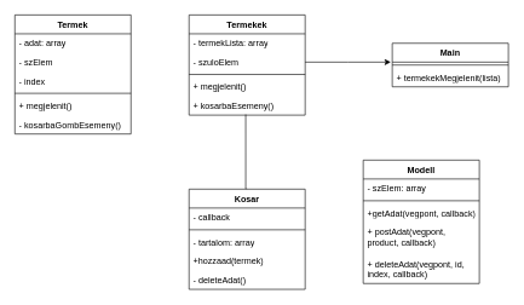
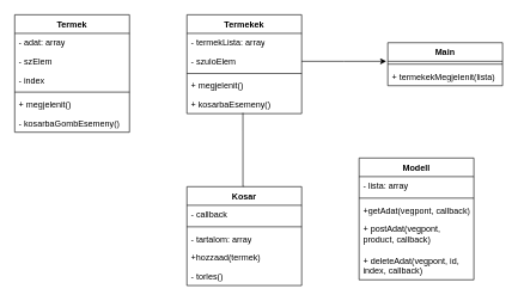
  <mxCell id="0" />
  <mxCell id="1" parent="0" />
  <mxCell id="2" value="Termek" style="swimlane;fontStyle=1;align=center;verticalAlign=top;childLayout=stackLayout;horizontal=1;startSize=26;horizontalStack=0;resizeParent=1;resizeParentMax=0;resizeLast=0;collapsible=1;marginBottom=0;whiteSpace=wrap;html=1;" parent="1" vertex="1"><mxGeometry x="20" y="20" width="160" height="164" as="geometry" /></mxCell>
  <mxCell id="3" value="- adat: array" style="text;strokeColor=none;fillColor=none;align=left;verticalAlign=top;spacingLeft=4;spacingRight=4;overflow=hidden;rotatable=0;points=[[0,0.5],[1,0.5]];portConstraint=eastwest;whiteSpace=wrap;html=1;" parent="2" vertex="1"><mxGeometry y="26" width="160" height="26" as="geometry" /></mxCell>
  <mxCell id="4" value="- szElem" style="text;strokeColor=none;fillColor=none;align=left;verticalAlign=top;spacingLeft=4;spacingRight=4;overflow=hidden;rotatable=0;points=[[0,0.5],[1,0.5]];portConstraint=eastwest;whiteSpace=wrap;html=1;" parent="2" vertex="1"><mxGeometry y="52" width="160" height="26" as="geometry" /></mxCell>
  <mxCell id="5" value="- index" style="text;strokeColor=none;fillColor=none;align=left;verticalAlign=top;spacingLeft=4;spacingRight=4;overflow=hidden;rotatable=0;points=[[0,0.5],[1,0.5]];portConstraint=eastwest;whiteSpace=wrap;html=1;" parent="2" vertex="1"><mxGeometry y="78" width="160" height="26" as="geometry" /></mxCell>
  <mxCell id="6" value="" style="line;strokeWidth=1;fillColor=none;align=left;verticalAlign=middle;spacingTop=-1;spacingLeft=3;spacingRight=3;rotatable=0;labelPosition=right;points=[];portConstraint=eastwest;strokeColor=inherit;" parent="2" vertex="1"><mxGeometry y="104" width="160" height="8" as="geometry" /></mxCell>
  <mxCell id="7" value="+ megjelenit()" style="text;strokeColor=none;fillColor=none;align=left;verticalAlign=top;spacingLeft=4;spacingRight=4;overflow=hidden;rotatable=0;points=[[0,0.5],[1,0.5]];portConstraint=eastwest;whiteSpace=wrap;html=1;" parent="2" vertex="1"><mxGeometry y="112" width="160" height="26" as="geometry" /></mxCell>
  <mxCell id="8" value="- kosarbaGombEsemeny()" style="text;strokeColor=none;fillColor=none;align=left;verticalAlign=top;spacingLeft=4;spacingRight=4;overflow=hidden;rotatable=0;points=[[0,0.5],[1,0.5]];portConstraint=eastwest;whiteSpace=wrap;html=1;" parent="2" vertex="1"><mxGeometry y="138" width="160" height="26" as="geometry" /></mxCell>
  <mxCell id="9" value="Termekek" style="swimlane;fontStyle=1;align=center;verticalAlign=top;childLayout=stackLayout;horizontal=1;startSize=26;horizontalStack=0;resizeParent=1;resizeParentMax=0;resizeLast=0;collapsible=1;marginBottom=0;whiteSpace=wrap;html=1;" parent="1" vertex="1"><mxGeometry x="260" y="20" width="160" height="138" as="geometry" /></mxCell>
  <mxCell id="10" value="- termekLista: array" style="text;strokeColor=none;fillColor=none;align=left;verticalAlign=top;spacingLeft=4;spacingRight=4;overflow=hidden;rotatable=0;points=[[0,0.5],[1,0.5]];portConstraint=eastwest;whiteSpace=wrap;html=1;" parent="9" vertex="1"><mxGeometry y="26" width="160" height="26" as="geometry" /></mxCell>
  <mxCell id="11" value="- szuloElem" style="text;strokeColor=none;fillColor=none;align=left;verticalAlign=top;spacingLeft=4;spacingRight=4;overflow=hidden;rotatable=0;points=[[0,0.5],[1,0.5]];portConstraint=eastwest;whiteSpace=wrap;html=1;" parent="9" vertex="1"><mxGeometry y="52" width="160" height="26" as="geometry" /></mxCell>
  <mxCell id="12" value="" style="line;strokeWidth=1;fillColor=none;align=left;verticalAlign=middle;spacingTop=-1;spacingLeft=3;spacingRight=3;rotatable=0;labelPosition=right;points=[];portConstraint=eastwest;strokeColor=inherit;" parent="9" vertex="1"><mxGeometry y="78" width="160" height="8" as="geometry" /></mxCell>
  <mxCell id="13" value="+ megjelenit()" style="text;strokeColor=none;fillColor=none;align=left;verticalAlign=top;spacingLeft=4;spacingRight=4;overflow=hidden;rotatable=0;points=[[0,0.5],[1,0.5]];portConstraint=eastwest;whiteSpace=wrap;html=1;" parent="9" vertex="1"><mxGeometry y="86" width="160" height="26" as="geometry" /></mxCell>
  <mxCell id="14" value="+ kosarbaEsemeny()" style="text;strokeColor=none;fillColor=none;align=left;verticalAlign=top;spacingLeft=4;spacingRight=4;overflow=hidden;rotatable=0;points=[[0,0.5],[1,0.5]];portConstraint=eastwest;whiteSpace=wrap;html=1;" parent="9" vertex="1"><mxGeometry y="112" width="160" height="26" as="geometry" /></mxCell>
  <mxCell id="15" style="edgeStyle=orthogonalEdgeStyle;rounded=0;orthogonalLoop=1;jettySize=auto;html=1;entryX=0.488;entryY=0.962;entryDx=0;entryDy=0;entryPerimeter=0;exitX=0.5;exitY=0;exitDx=0;exitDy=0;endArrow=none;" parent="1" source="16" target="14" edge="1"><mxGeometry relative="1" as="geometry"><mxPoint x="380" y="170" as="targetPoint" /><Array as="points"><mxPoint x="338" y="260" /></Array></mxGeometry></mxCell>
  <mxCell id="16" value="Kosar" style="swimlane;fontStyle=1;align=center;verticalAlign=top;childLayout=stackLayout;horizontal=1;startSize=26;horizontalStack=0;resizeParent=1;resizeParentMax=0;resizeLast=0;collapsible=1;marginBottom=0;whiteSpace=wrap;html=1;" parent="1" vertex="1"><mxGeometry x="260" y="260" width="160" height="138" as="geometry" /></mxCell>
  <mxCell id="17" value="- callback" style="text;strokeColor=none;fillColor=none;align=left;verticalAlign=top;spacingLeft=4;spacingRight=4;overflow=hidden;rotatable=0;points=[[0,0.5],[1,0.5]];portConstraint=eastwest;whiteSpace=wrap;html=1;" parent="16" vertex="1"><mxGeometry y="26" width="160" height="26" as="geometry" /></mxCell>
  <mxCell id="18" value="" style="line;strokeWidth=1;fillColor=none;align=left;verticalAlign=middle;spacingTop=-1;spacingLeft=3;spacingRight=3;rotatable=0;labelPosition=right;points=[];portConstraint=eastwest;strokeColor=inherit;" parent="16" vertex="1"><mxGeometry y="52" width="160" height="8" as="geometry" /></mxCell>
  <mxCell id="19" value="- tartalom: array" style="text;strokeColor=none;fillColor=none;align=left;verticalAlign=top;spacingLeft=4;spacingRight=4;overflow=hidden;rotatable=0;points=[[0,0.5],[1,0.5]];portConstraint=eastwest;whiteSpace=wrap;html=1;" parent="16" vertex="1"><mxGeometry y="60" width="160" height="26" as="geometry" /></mxCell>
  <mxCell id="20" value="+hozzaad(termek)" style="text;strokeColor=none;fillColor=none;align=left;verticalAlign=top;spacingLeft=4;spacingRight=4;overflow=hidden;rotatable=0;points=[[0,0.5],[1,0.5]];portConstraint=eastwest;whiteSpace=wrap;html=1;" parent="16" vertex="1"><mxGeometry y="86" width="160" height="26" as="geometry" /></mxCell>
- <mxCell id="21" value="- deleteAdat()" style="text;strokeColor=none;fillColor=none;align=left;verticalAlign=top;spacingLeft=4;spacingRight=4;overflow=hidden;rotatable=0;points=[[0,0.5],[1,0.5]];portConstraint=eastwest;whiteSpace=wrap;html=1;" parent="16" vertex="1"><mxGeometry y="112" width="160" height="26" as="geometry" /></mxCell>
+ <mxCell id="21" value="- torles()" style="text;strokeColor=none;fillColor=none;align=left;verticalAlign=top;spacingLeft=4;spacingRight=4;overflow=hidden;rotatable=0;points=[[0,0.5],[1,0.5]];portConstraint=eastwest;whiteSpace=wrap;html=1;" parent="16" vertex="1"><mxGeometry y="112" width="160" height="26" as="geometry" /></mxCell>
  <mxCell id="22" value="Modell" style="swimlane;fontStyle=1;align=center;verticalAlign=top;childLayout=stackLayout;horizontal=1;startSize=26;horizontalStack=0;resizeParent=1;resizeParentMax=0;resizeLast=0;collapsible=1;marginBottom=0;whiteSpace=wrap;html=1;" parent="1" vertex="1"><mxGeometry x="500" y="220" width="160" height="170" as="geometry" /></mxCell>
- <mxCell id="23" value="- szElem: array" style="text;strokeColor=none;fillColor=none;align=left;verticalAlign=top;spacingLeft=4;spacingRight=4;overflow=hidden;rotatable=0;points=[[0,0.5],[1,0.5]];portConstraint=eastwest;whiteSpace=wrap;html=1;" parent="22" vertex="1"><mxGeometry y="26" width="160" height="26" as="geometry" /></mxCell>
+ <mxCell id="23" value="- lista: array" style="text;strokeColor=none;fillColor=none;align=left;verticalAlign=top;spacingLeft=4;spacingRight=4;overflow=hidden;rotatable=0;points=[[0,0.5],[1,0.5]];portConstraint=eastwest;whiteSpace=wrap;html=1;" parent="22" vertex="1"><mxGeometry y="26" width="160" height="26" as="geometry" /></mxCell>
  <mxCell id="24" value="" style="line;strokeWidth=1;fillColor=none;align=left;verticalAlign=middle;spacingTop=-1;spacingLeft=3;spacingRight=3;rotatable=0;labelPosition=right;points=[];portConstraint=eastwest;strokeColor=inherit;" parent="22" vertex="1"><mxGeometry y="52" width="160" height="8" as="geometry" /></mxCell>
  <mxCell id="25" value="+getAdat(vegpont, callback)" style="text;strokeColor=none;fillColor=none;align=left;verticalAlign=top;spacingLeft=4;spacingRight=4;overflow=hidden;rotatable=0;points=[[0,0.5],[1,0.5]];portConstraint=eastwest;whiteSpace=wrap;html=1;" parent="22" vertex="1"><mxGeometry y="60" width="160" height="26" as="geometry" /></mxCell>
  <mxCell id="26" value="+ postAdat(vegpont, product, callback)" style="text;strokeColor=none;fillColor=none;align=left;verticalAlign=top;spacingLeft=4;spacingRight=4;overflow=hidden;rotatable=0;points=[[0,0.5],[1,0.5]];portConstraint=eastwest;whiteSpace=wrap;html=1;" vertex="1" parent="22"><mxGeometry y="86" width="160" height="44" as="geometry" /></mxCell>
  <mxCell id="27" value="+ deleteAdat(vegpont, id, index, callback)" style="text;strokeColor=none;fillColor=none;align=left;verticalAlign=top;spacingLeft=4;spacingRight=4;overflow=hidden;rotatable=0;points=[[0,0.5],[1,0.5]];portConstraint=eastwest;whiteSpace=wrap;html=1;" vertex="1" parent="22"><mxGeometry y="130" width="160" height="40" as="geometry" /></mxCell>
  <mxCell id="28" value="Main" style="swimlane;fontStyle=1;align=center;verticalAlign=top;childLayout=stackLayout;horizontal=1;startSize=26;horizontalStack=0;resizeParent=1;resizeParentMax=0;resizeLast=0;collapsible=1;marginBottom=0;whiteSpace=wrap;html=1;" vertex="1" parent="1"><mxGeometry x="540" y="59" width="160" height="60" as="geometry" /></mxCell>
  <mxCell id="29" value="" style="line;strokeWidth=1;fillColor=none;align=left;verticalAlign=middle;spacingTop=-1;spacingLeft=3;spacingRight=3;rotatable=0;labelPosition=right;points=[];portConstraint=eastwest;strokeColor=inherit;" vertex="1" parent="28"><mxGeometry y="26" width="160" height="8" as="geometry" /></mxCell>
  <mxCell id="30" value="+ termekekMegjelenit(lista)" style="text;strokeColor=none;fillColor=none;align=left;verticalAlign=top;spacingLeft=4;spacingRight=4;overflow=hidden;rotatable=0;points=[[0,0.5],[1,0.5]];portConstraint=eastwest;whiteSpace=wrap;html=1;" vertex="1" parent="28"><mxGeometry y="34" width="160" height="26" as="geometry" /></mxCell>
  <mxCell id="31" style="edgeStyle=orthogonalEdgeStyle;rounded=0;orthogonalLoop=1;jettySize=auto;html=1;" edge="1" parent="1" source="11"><mxGeometry relative="1" as="geometry"><mxPoint x="538" y="85" as="targetPoint" /></mxGeometry></mxCell>
